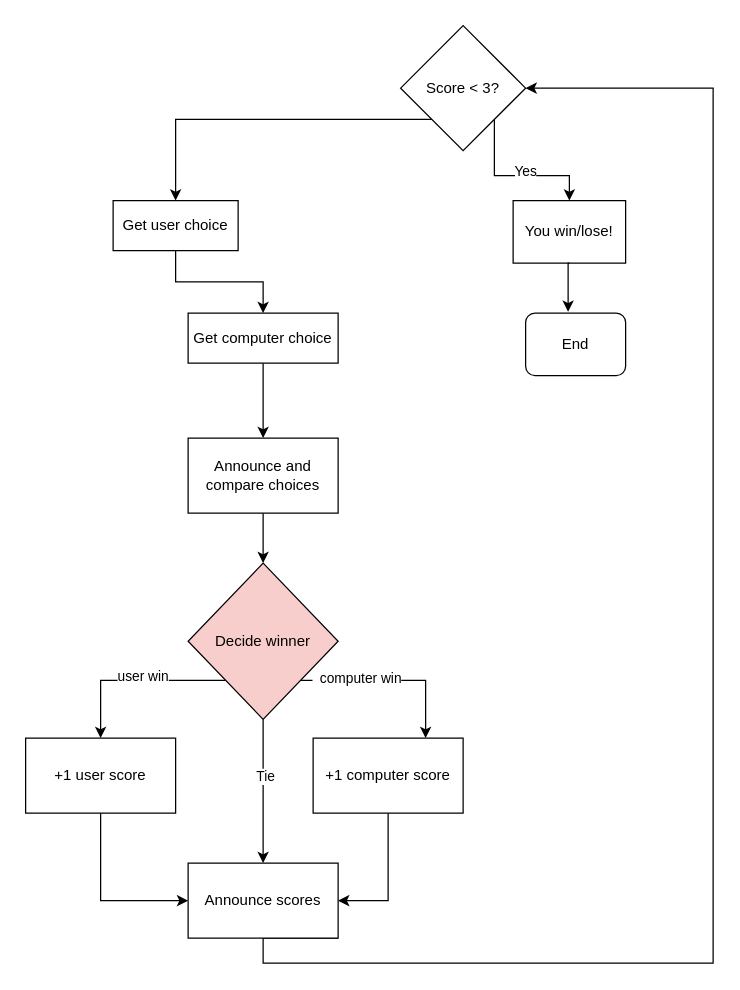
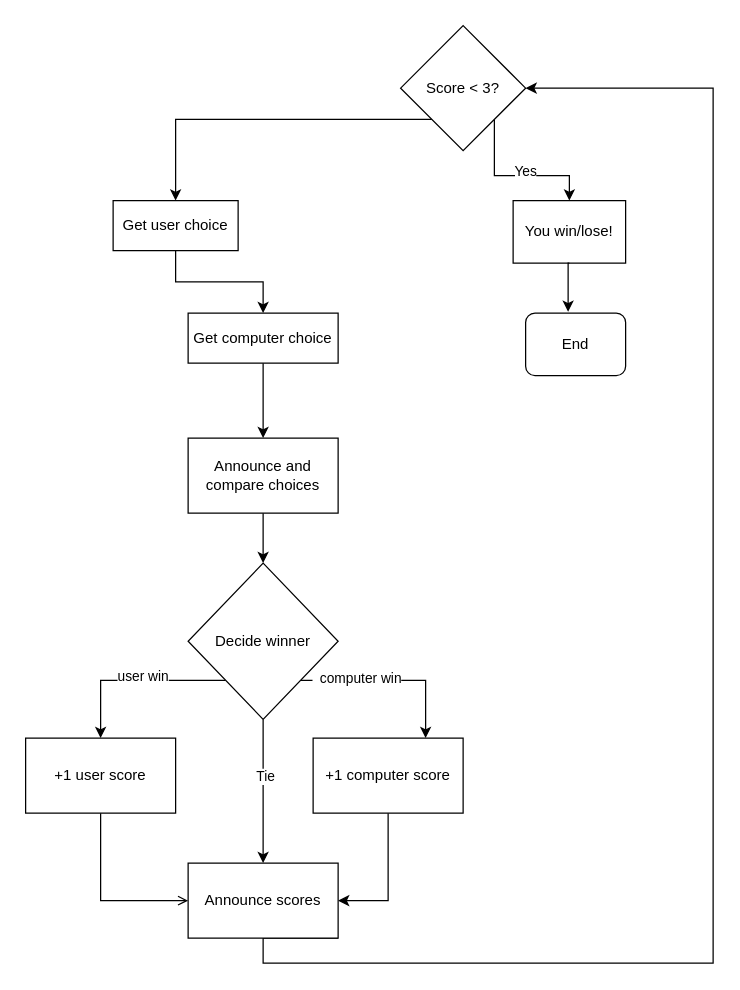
  <mxCell id="0" />
  <mxCell id="1" parent="0" />
  <mxCell id="2" style="edgeStyle=orthogonalEdgeStyle;rounded=0;orthogonalLoop=1;jettySize=auto;html=1;exitX=1;exitY=1;exitDx=0;exitDy=0;entryX=0.5;entryY=0;entryDx=0;entryDy=0;" edge="1" parent="1" source="5" target="6"><mxGeometry relative="1" as="geometry" /></mxCell>
  <mxCell id="3" value="Yes" style="edgeLabel;html=1;align=center;verticalAlign=middle;resizable=0;points=[];" vertex="1" connectable="0" parent="2"><mxGeometry x="0.104" y="4" relative="1" as="geometry"><mxPoint as="offset" /></mxGeometry></mxCell>
  <mxCell id="4" style="edgeStyle=orthogonalEdgeStyle;rounded=0;orthogonalLoop=1;jettySize=auto;html=1;exitX=0;exitY=1;exitDx=0;exitDy=0;entryX=0.5;entryY=0;entryDx=0;entryDy=0;" edge="1" parent="1" source="5" target="10"><mxGeometry relative="1" as="geometry" /></mxCell>
  <mxCell id="5" value="Score &amp;lt; 3?" style="rhombus;whiteSpace=wrap;html=1;" vertex="1" parent="1"><mxGeometry x="320" y="20" width="100" height="100" as="geometry" /></mxCell>
  <mxCell id="6" value="You win/lose!" style="rounded=0;whiteSpace=wrap;html=1;" vertex="1" parent="1"><mxGeometry x="410" y="160" width="90" height="50" as="geometry" /></mxCell>
  <mxCell id="7" value="End" style="rounded=1;whiteSpace=wrap;html=1;" vertex="1" parent="1"><mxGeometry x="420" y="250" width="80" height="50" as="geometry" /></mxCell>
  <mxCell id="8" style="edgeStyle=orthogonalEdgeStyle;rounded=0;orthogonalLoop=1;jettySize=auto;html=1;exitX=0.5;exitY=1;exitDx=0;exitDy=0;entryX=0.425;entryY=-0.02;entryDx=0;entryDy=0;entryPerimeter=0;" edge="1" parent="1" source="6" target="7"><mxGeometry relative="1" as="geometry" /></mxCell>
  <mxCell id="9" style="edgeStyle=orthogonalEdgeStyle;rounded=0;orthogonalLoop=1;jettySize=auto;html=1;exitX=0.5;exitY=1;exitDx=0;exitDy=0;entryX=0.5;entryY=0;entryDx=0;entryDy=0;" edge="1" parent="1" source="10" target="12"><mxGeometry relative="1" as="geometry" /></mxCell>
  <mxCell id="10" value="Get user choice" style="rounded=0;whiteSpace=wrap;html=1;" vertex="1" parent="1"><mxGeometry x="90" y="160" width="100" height="40" as="geometry" /></mxCell>
  <mxCell id="11" style="edgeStyle=orthogonalEdgeStyle;rounded=0;orthogonalLoop=1;jettySize=auto;html=1;exitX=0.5;exitY=1;exitDx=0;exitDy=0;entryX=0.5;entryY=0;entryDx=0;entryDy=0;" edge="1" parent="1" source="12" target="14"><mxGeometry relative="1" as="geometry" /></mxCell>
  <mxCell id="12" value="Get computer choice" style="rounded=0;whiteSpace=wrap;html=1;" vertex="1" parent="1"><mxGeometry x="150" y="250" width="120" height="40" as="geometry" /></mxCell>
  <mxCell id="13" style="edgeStyle=orthogonalEdgeStyle;rounded=0;orthogonalLoop=1;jettySize=auto;html=1;exitX=0.5;exitY=1;exitDx=0;exitDy=0;entryX=0.5;entryY=0;entryDx=0;entryDy=0;" edge="1" parent="1" source="14" target="21"><mxGeometry relative="1" as="geometry" /></mxCell>
  <mxCell id="14" value="Announce and compare choices" style="rounded=0;whiteSpace=wrap;html=1;" vertex="1" parent="1"><mxGeometry x="150" y="350" width="120" height="60" as="geometry" /></mxCell>
  <mxCell id="15" style="edgeStyle=orthogonalEdgeStyle;rounded=0;orthogonalLoop=1;jettySize=auto;html=1;exitX=0;exitY=1;exitDx=0;exitDy=0;entryX=0.5;entryY=0;entryDx=0;entryDy=0;" edge="1" parent="1" source="21" target="25"><mxGeometry relative="1" as="geometry" /></mxCell>
  <mxCell id="16" value="user win" style="edgeLabel;html=1;align=center;verticalAlign=middle;resizable=0;points=[];" vertex="1" connectable="0" parent="15"><mxGeometry x="-0.097" y="-3" relative="1" as="geometry"><mxPoint as="offset" /></mxGeometry></mxCell>
  <mxCell id="17" style="edgeStyle=orthogonalEdgeStyle;rounded=0;orthogonalLoop=1;jettySize=auto;html=1;exitX=1;exitY=1;exitDx=0;exitDy=0;entryX=0.75;entryY=0;entryDx=0;entryDy=0;" edge="1" parent="1" source="21" target="27"><mxGeometry relative="1" as="geometry"><mxPoint x="340" y="580" as="targetPoint" /><Array as="points"><mxPoint x="340" y="544" /></Array></mxGeometry></mxCell>
  <mxCell id="18" value="&amp;nbsp; computer win" style="edgeLabel;html=1;align=center;verticalAlign=middle;resizable=0;points=[];" vertex="1" connectable="0" parent="17"><mxGeometry x="-0.398" y="2" relative="1" as="geometry"><mxPoint as="offset" /></mxGeometry></mxCell>
  <mxCell id="19" style="edgeStyle=orthogonalEdgeStyle;rounded=0;orthogonalLoop=1;jettySize=auto;html=1;exitX=0.5;exitY=1;exitDx=0;exitDy=0;entryX=0.5;entryY=0;entryDx=0;entryDy=0;" edge="1" parent="1" source="21" target="23"><mxGeometry relative="1" as="geometry" /></mxCell>
  <mxCell id="20" value="Tie" style="edgeLabel;html=1;align=center;verticalAlign=middle;resizable=0;points=[];" vertex="1" connectable="0" parent="19"><mxGeometry x="-0.217" y="1" relative="1" as="geometry"><mxPoint as="offset" /></mxGeometry></mxCell>
- <mxCell id="21" value="Decide winner" style="rhombus;whiteSpace=wrap;html=1;fillColor=#f8cecc;" vertex="1" parent="1"><mxGeometry x="150" y="450" width="120" height="125" as="geometry" /></mxCell>
+ <mxCell id="21" value="Decide winner" style="rhombus;whiteSpace=wrap;html=1;" vertex="1" parent="1"><mxGeometry x="150" y="450" width="120" height="125" as="geometry" /></mxCell>
  <mxCell id="22" style="edgeStyle=orthogonalEdgeStyle;rounded=0;orthogonalLoop=1;jettySize=auto;html=1;exitX=1;exitY=1;exitDx=0;exitDy=0;entryX=1;entryY=0.5;entryDx=0;entryDy=0;" edge="1" parent="1" source="23" target="5"><mxGeometry relative="1" as="geometry"><Array as="points"><mxPoint x="210" y="750" /><mxPoint x="210" y="770" /><mxPoint x="570" y="770" /><mxPoint x="570" y="70" /></Array></mxGeometry></mxCell>
  <mxCell id="23" value="Announce scores" style="rounded=0;whiteSpace=wrap;html=1;" vertex="1" parent="1"><mxGeometry x="150" y="690" width="120" height="60" as="geometry" /></mxCell>
- <mxCell id="24" style="edgeStyle=orthogonalEdgeStyle;rounded=0;orthogonalLoop=1;jettySize=auto;html=1;exitX=0.5;exitY=1;exitDx=0;exitDy=0;entryX=0;entryY=0.5;entryDx=0;entryDy=0;" edge="1" parent="1" source="25" target="23"><mxGeometry relative="1" as="geometry" /></mxCell>
+ <mxCell id="24" style="edgeStyle=orthogonalEdgeStyle;rounded=0;orthogonalLoop=1;jettySize=auto;html=1;exitX=0.5;exitY=1;exitDx=0;exitDy=0;entryX=0;entryY=0.5;entryDx=0;entryDy=0;endArrow=open;" edge="1" parent="1" source="25" target="23"><mxGeometry relative="1" as="geometry" /></mxCell>
  <mxCell id="25" value="+1 user score" style="rounded=0;whiteSpace=wrap;html=1;" vertex="1" parent="1"><mxGeometry x="20" y="590" width="120" height="60" as="geometry" /></mxCell>
  <mxCell id="26" style="edgeStyle=orthogonalEdgeStyle;rounded=0;orthogonalLoop=1;jettySize=auto;html=1;exitX=0.5;exitY=1;exitDx=0;exitDy=0;entryX=1;entryY=0.5;entryDx=0;entryDy=0;" edge="1" parent="1" source="27" target="23"><mxGeometry relative="1" as="geometry" /></mxCell>
  <mxCell id="27" value="+1 computer score" style="rounded=0;whiteSpace=wrap;html=1;" vertex="1" parent="1"><mxGeometry x="250" y="590" width="120" height="60" as="geometry" /></mxCell>
